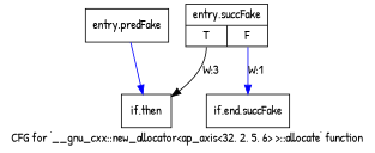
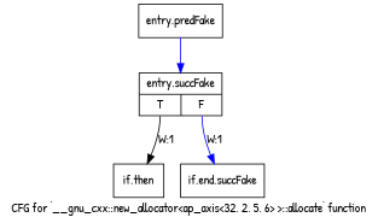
  digraph {
    fontname="Patrick Hand"
    label="CFG for '__gnu_cxx::new_allocator\<ap_axis\<32, 2, 5, 6\> \>::allocate' function"
    node [fontname="Patrick Hand" shape=record filename="/proj/xbuilds/2019.2_0801_1/installs/lin64/Vivado/HEAD/tps/lnx64/gcc-6.2.0/lib/gcc/x86_64-pc-linux-gnu/6.2.0/../../../../include/c++/6.2.0/ext/new_allocator.h"]
    edge [color=blue filename="/proj/xbuilds/2019.2_0801_1/installs/lin64/Vivado/HEAD/tps/lnx64/gcc-6.2.0/lib/gcc/x86_64-pc-linux-gnu/6.2.0/../../../../include/c++/6.2.0/ext/new_allocator.h" fontname="Patrick Hand"]
    n1 [label="{entry.predFake}" filename=""]
    n2 [label="{entry.succFake|{<s0>T|<s1>F}}" linenumber=101]
    n3 [label="{if.then}" linenumber=102]
    n4 [label="{if.end.succFake}" linenumber=104]
-   n1 -> n3
-   n2 -> n3 [color=black label="W:3" tailport=s0 filename=""]
+   n1 -> n2
+   n2 -> n3 [color=black label="W:1" tailport=s0 filename=""]
    n2 -> n4 [label="W:1" tailport=s1]
  }
